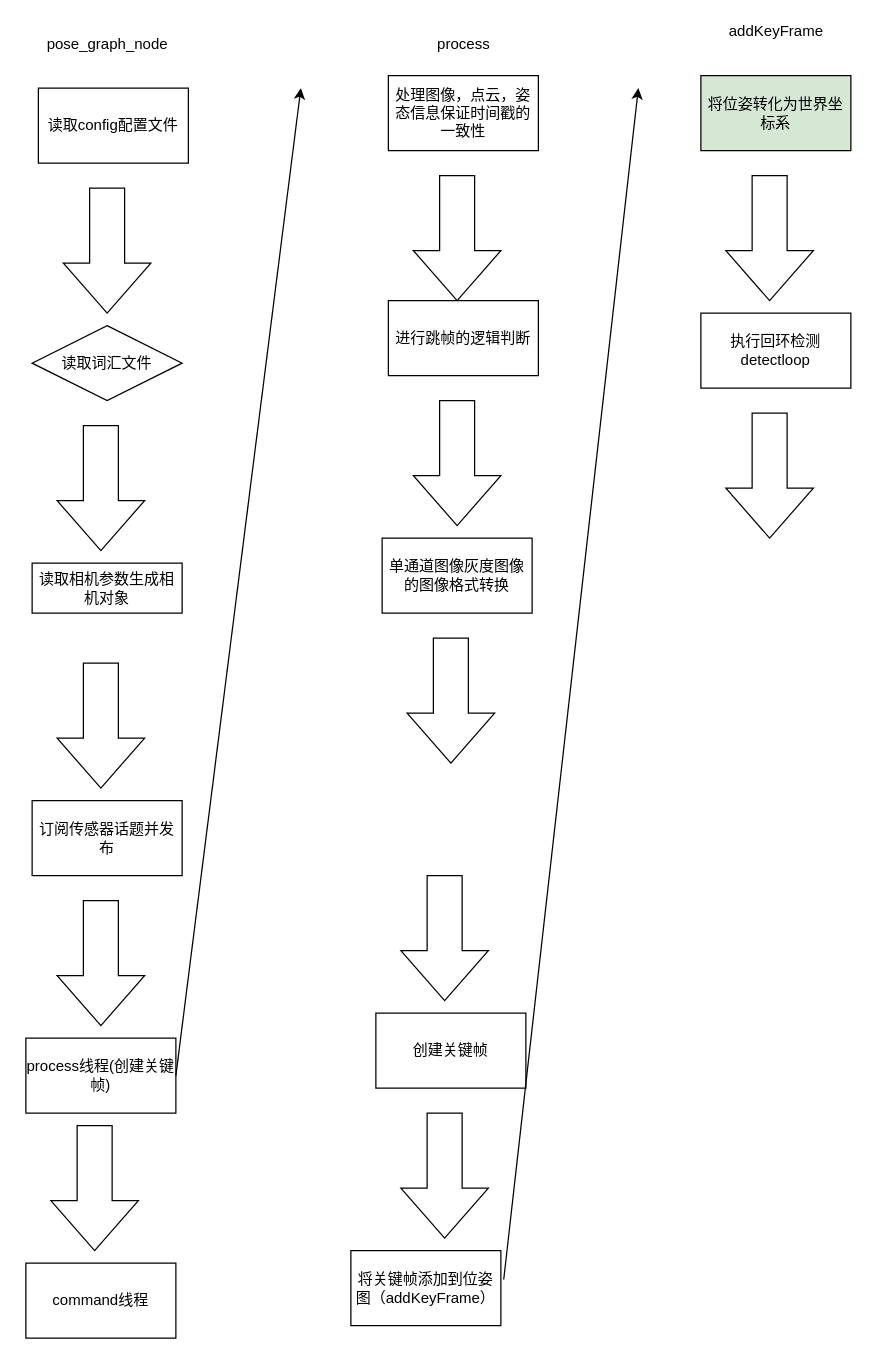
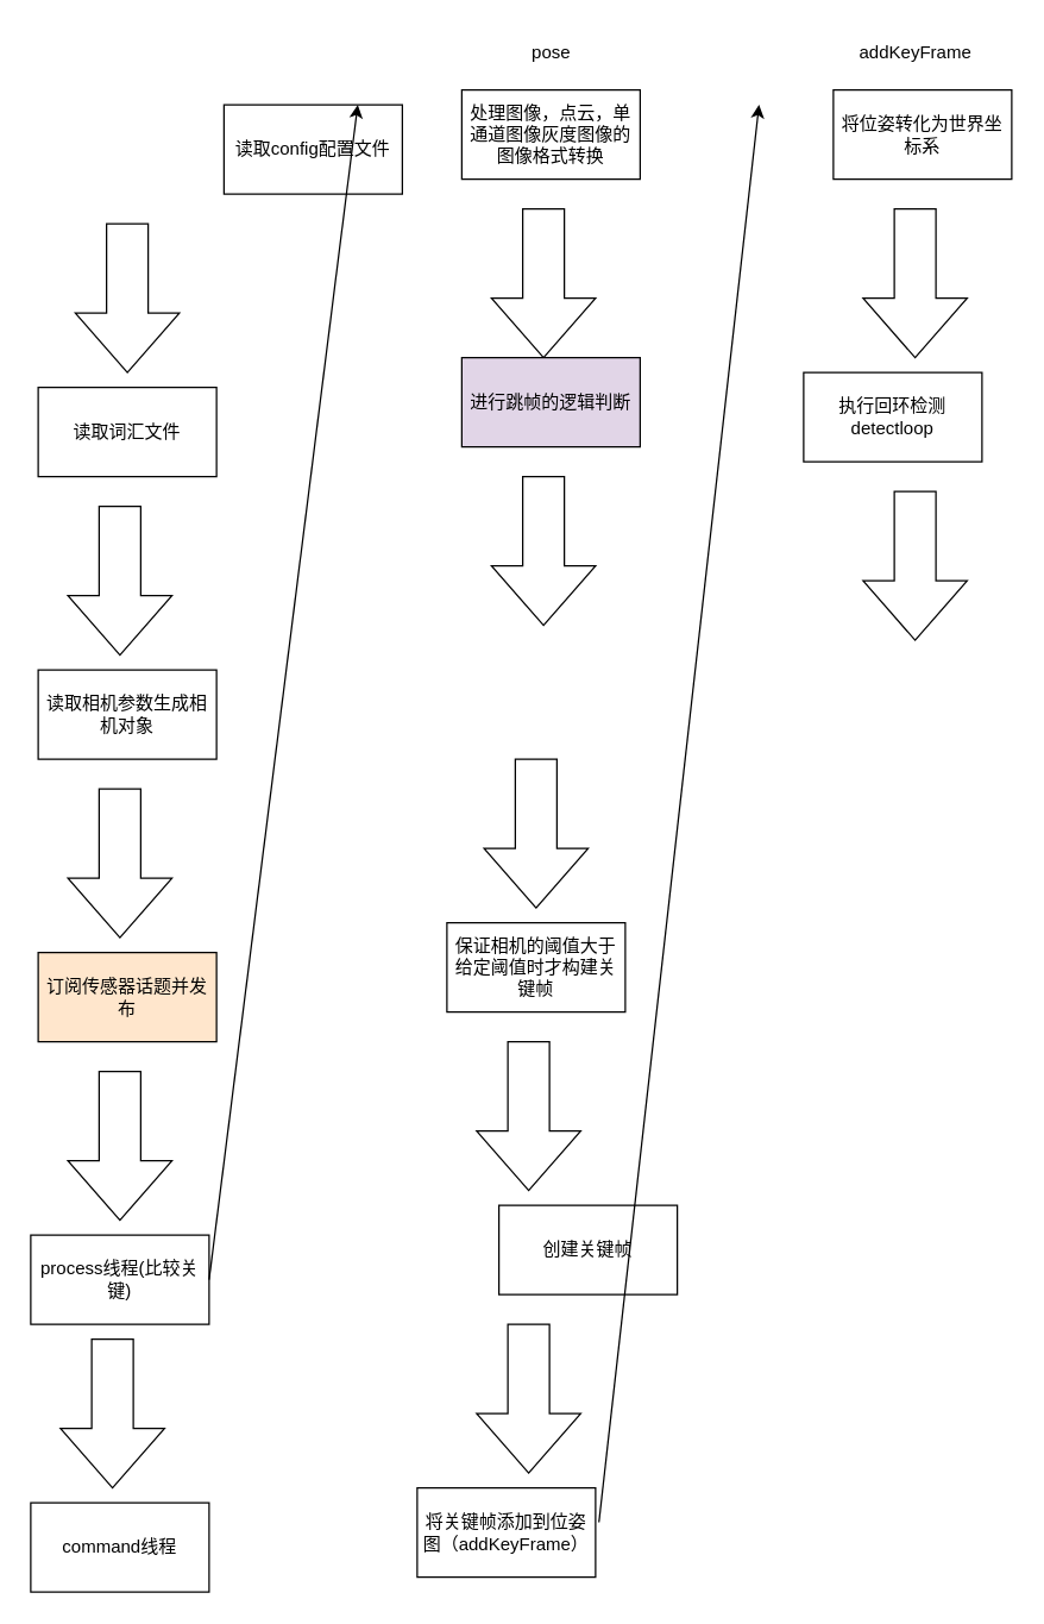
  <mxCell id="0" />
  <mxCell id="1" parent="0" />
- <mxCell id="2" value="读取config配置文件" style="rounded=0;whiteSpace=wrap;html=1;" parent="1" vertex="1"><mxGeometry x="30" y="70" width="120" height="60" as="geometry" /></mxCell>
- <mxCell id="3" value="pose_graph_node" style="text;html=1;align=center;verticalAlign=middle;resizable=0;points=[];autosize=1;strokeColor=none;fillColor=none;" parent="1" vertex="1"><mxGeometry x="20" y="20" width="130" height="30" as="geometry" /></mxCell>
+ <mxCell id="2" value="读取config配置文件" style="rounded=0;whiteSpace=wrap;html=1;" parent="1" vertex="1"><mxGeometry x="150" y="70" width="120" height="60" as="geometry" /></mxCell>
  <mxCell id="4" value="" style="html=1;shadow=0;dashed=0;align=center;verticalAlign=middle;shape=mxgraph.arrows2.arrow;dy=0.6;dx=40;direction=south;notch=0;" parent="1" vertex="1"><mxGeometry x="50" y="150" width="70" height="100" as="geometry" /></mxCell>
- <mxCell id="5" value="读取词汇文件" style="rhombus;whiteSpace=wrap;html=1;" parent="1" vertex="1"><mxGeometry x="25" y="260" width="120" height="60" as="geometry" /></mxCell>
+ <mxCell id="5" value="读取词汇文件" style="rounded=0;whiteSpace=wrap;html=1;" parent="1" vertex="1"><mxGeometry x="25" y="260" width="120" height="60" as="geometry" /></mxCell>
  <mxCell id="6" value="" style="html=1;shadow=0;dashed=0;align=center;verticalAlign=middle;shape=mxgraph.arrows2.arrow;dy=0.6;dx=40;direction=south;notch=0;" parent="1" vertex="1"><mxGeometry x="45" y="340" width="70" height="100" as="geometry" /></mxCell>
- <mxCell id="7" value="读取相机参数生成相机对象" style="rounded=0;whiteSpace=wrap;html=1;" parent="1" vertex="1"><mxGeometry x="25" y="450" width="120" height="40" as="geometry" /></mxCell>
+ <mxCell id="7" value="读取相机参数生成相机对象" style="rounded=0;whiteSpace=wrap;html=1;" parent="1" vertex="1"><mxGeometry x="25" y="450" width="120" height="60" as="geometry" /></mxCell>
  <mxCell id="8" value="" style="html=1;shadow=0;dashed=0;align=center;verticalAlign=middle;shape=mxgraph.arrows2.arrow;dy=0.6;dx=40;direction=south;notch=0;" parent="1" vertex="1"><mxGeometry x="45" y="530" width="70" height="100" as="geometry" /></mxCell>
- <mxCell id="9" value="订阅传感器话题并发布" style="rounded=0;whiteSpace=wrap;html=1;" parent="1" vertex="1"><mxGeometry x="25" y="640" width="120" height="60" as="geometry" /></mxCell>
+ <mxCell id="9" value="订阅传感器话题并发布" style="rounded=0;whiteSpace=wrap;html=1;fillColor=#ffe6cc;" parent="1" vertex="1"><mxGeometry x="25" y="640" width="120" height="60" as="geometry" /></mxCell>
  <mxCell id="10" value="" style="html=1;shadow=0;dashed=0;align=center;verticalAlign=middle;shape=mxgraph.arrows2.arrow;dy=0.6;dx=40;direction=south;notch=0;" parent="1" vertex="1"><mxGeometry x="45" y="720" width="70" height="100" as="geometry" /></mxCell>
- <mxCell id="11" value="process线程(创建关键帧)" style="rounded=0;whiteSpace=wrap;html=1;" parent="1" vertex="1"><mxGeometry x="20" y="830" width="120" height="60" as="geometry" /></mxCell>
+ <mxCell id="11" value="process线程(比较关键)" style="rounded=0;whiteSpace=wrap;html=1;" parent="1" vertex="1"><mxGeometry x="20" y="830" width="120" height="60" as="geometry" /></mxCell>
  <mxCell id="12" value="" style="html=1;shadow=0;dashed=0;align=center;verticalAlign=middle;shape=mxgraph.arrows2.arrow;dy=0.6;dx=40;direction=south;notch=0;" parent="1" vertex="1"><mxGeometry x="40" y="900" width="70" height="100" as="geometry" /></mxCell>
  <mxCell id="13" value="command线程" style="rounded=0;whiteSpace=wrap;html=1;" parent="1" vertex="1"><mxGeometry x="20" y="1010" width="120" height="60" as="geometry" /></mxCell>
  <mxCell id="14" value="" style="endArrow=classic;html=1;exitX=1;exitY=0.5;exitDx=0;exitDy=0;" parent="1" source="11" edge="1"><mxGeometry width="50" height="50" relative="1" as="geometry"><mxPoint x="210" y="970" as="sourcePoint" /><mxPoint x="240" y="70" as="targetPoint" /></mxGeometry></mxCell>
- <mxCell id="15" value="处理图像，点云，姿态信息保证时间戳的一致性" style="rounded=0;whiteSpace=wrap;html=1;" parent="1" vertex="1"><mxGeometry x="310" y="60" width="120" height="60" as="geometry" /></mxCell>
+ <mxCell id="15" value="处理图像，点云，单通道图像灰度图像的图像格式转换" style="rounded=0;whiteSpace=wrap;html=1;" parent="1" vertex="1"><mxGeometry x="310" y="60" width="120" height="60" as="geometry" /></mxCell>
  <mxCell id="16" value="" style="html=1;shadow=0;dashed=0;align=center;verticalAlign=middle;shape=mxgraph.arrows2.arrow;dy=0.6;dx=40;direction=south;notch=0;" parent="1" vertex="1"><mxGeometry x="330" y="140" width="70" height="100" as="geometry" /></mxCell>
- <mxCell id="17" value="process" style="text;html=1;align=center;verticalAlign=middle;resizable=0;points=[];autosize=1;strokeColor=none;fillColor=none;" parent="1" vertex="1"><mxGeometry x="335" y="20" width="70" height="30" as="geometry" /></mxCell>
- <mxCell id="18" value="进行跳帧的逻辑判断" style="rounded=0;whiteSpace=wrap;html=1;" parent="1" vertex="1"><mxGeometry x="310" y="240" width="120" height="60" as="geometry" /></mxCell>
+ <mxCell id="17" value="pose" style="text;html=1;align=center;verticalAlign=middle;resizable=0;points=[];autosize=1;strokeColor=none;fillColor=none;" parent="1" vertex="1"><mxGeometry x="335" y="20" width="70" height="30" as="geometry" /></mxCell>
+ <mxCell id="18" value="进行跳帧的逻辑判断" style="rounded=0;whiteSpace=wrap;html=1;fillColor=#e1d5e7;" parent="1" vertex="1"><mxGeometry x="310" y="240" width="120" height="60" as="geometry" /></mxCell>
  <mxCell id="19" value="" style="html=1;shadow=0;dashed=0;align=center;verticalAlign=middle;shape=mxgraph.arrows2.arrow;dy=0.6;dx=40;direction=south;notch=0;" parent="1" vertex="1"><mxGeometry x="330" y="320" width="70" height="100" as="geometry" /></mxCell>
- <mxCell id="20" value="单通道图像灰度图像的图像格式转换" style="rounded=0;whiteSpace=wrap;html=1;" parent="1" vertex="1"><mxGeometry x="305" y="430" width="120" height="60" as="geometry" /></mxCell>
  <mxCell id="21" value="" style="html=1;shadow=0;dashed=0;align=center;verticalAlign=middle;shape=mxgraph.arrows2.arrow;dy=0.6;dx=40;direction=south;notch=0;" parent="1" vertex="1"><mxGeometry x="325" y="510" width="70" height="100" as="geometry" /></mxCell>
+ <mxCell id="22" value="保证相机的阈值大于给定阈值时才构建关键帧" style="rounded=0;whiteSpace=wrap;html=1;" parent="1" vertex="1"><mxGeometry x="300" y="620" width="120" height="60" as="geometry" /></mxCell>
  <mxCell id="23" value="" style="html=1;shadow=0;dashed=0;align=center;verticalAlign=middle;shape=mxgraph.arrows2.arrow;dy=0.6;dx=40;direction=south;notch=0;" parent="1" vertex="1"><mxGeometry x="320" y="700" width="70" height="100" as="geometry" /></mxCell>
- <mxCell id="24" value="创建关键帧" style="rounded=0;whiteSpace=wrap;html=1;" parent="1" vertex="1"><mxGeometry x="300" y="810" width="120" height="60" as="geometry" /></mxCell>
+ <mxCell id="24" value="创建关键帧" style="rounded=0;whiteSpace=wrap;html=1;" parent="1" vertex="1"><mxGeometry x="335" y="810" width="120" height="60" as="geometry" /></mxCell>
  <mxCell id="25" value="" style="html=1;shadow=0;dashed=0;align=center;verticalAlign=middle;shape=mxgraph.arrows2.arrow;dy=0.6;dx=40;direction=south;notch=0;" parent="1" vertex="1"><mxGeometry x="320" y="890" width="70" height="100" as="geometry" /></mxCell>
  <mxCell id="26" value="将关键帧添加到位姿图（addKeyFrame）" style="rounded=0;whiteSpace=wrap;html=1;" parent="1" vertex="1"><mxGeometry x="280" y="1000" width="120" height="60" as="geometry" /></mxCell>
  <mxCell id="27" value="" style="endArrow=classic;html=1;exitX=1.019;exitY=0.385;exitDx=0;exitDy=0;exitPerimeter=0;" parent="1" source="26" edge="1"><mxGeometry width="50" height="50" relative="1" as="geometry"><mxPoint x="480" y="1020" as="sourcePoint" /><mxPoint x="510" y="70" as="targetPoint" /></mxGeometry></mxCell>
- <mxCell id="28" value="将位姿转化为世界坐标系" style="rounded=0;whiteSpace=wrap;html=1;fillColor=#d5e8d4;" parent="1" vertex="1"><mxGeometry x="560" y="60" width="120" height="60" as="geometry" /></mxCell>
+ <mxCell id="28" value="将位姿转化为世界坐标系" style="rounded=0;whiteSpace=wrap;html=1;" parent="1" vertex="1"><mxGeometry x="560" y="60" width="120" height="60" as="geometry" /></mxCell>
  <mxCell id="29" value="" style="html=1;shadow=0;dashed=0;align=center;verticalAlign=middle;shape=mxgraph.arrows2.arrow;dy=0.6;dx=40;direction=south;notch=0;" parent="1" vertex="1"><mxGeometry x="580" y="140" width="70" height="100" as="geometry" /></mxCell>
- <mxCell id="30" value="addKeyFrame" style="text;html=1;align=center;verticalAlign=middle;resizable=0;points=[];autosize=1;strokeColor=none;fillColor=none;" vertex="1" parent="1"><mxGeometry x="570" y="10" width="100" height="30" as="geometry" /></mxCell>
- <mxCell id="31" value="执行回环检测detectloop" style="rounded=0;whiteSpace=wrap;html=1;" vertex="1" parent="1"><mxGeometry x="560" y="250" width="120" height="60" as="geometry" /></mxCell>
+ <mxCell id="30" value="addKeyFrame" style="text;html=1;align=center;verticalAlign=middle;resizable=0;points=[];autosize=1;strokeColor=none;fillColor=none;" vertex="1" parent="1"><mxGeometry x="565" y="20" width="100" height="30" as="geometry" /></mxCell>
+ <mxCell id="31" value="执行回环检测detectloop" style="rounded=0;whiteSpace=wrap;html=1;" vertex="1" parent="1"><mxGeometry x="540" y="250" width="120" height="60" as="geometry" /></mxCell>
  <mxCell id="32" value="" style="html=1;shadow=0;dashed=0;align=center;verticalAlign=middle;shape=mxgraph.arrows2.arrow;dy=0.6;dx=40;direction=south;notch=0;" vertex="1" parent="1"><mxGeometry x="580" y="330" width="70" height="100" as="geometry" /></mxCell>
